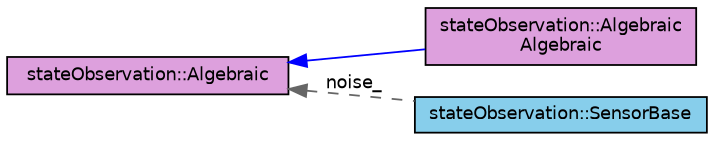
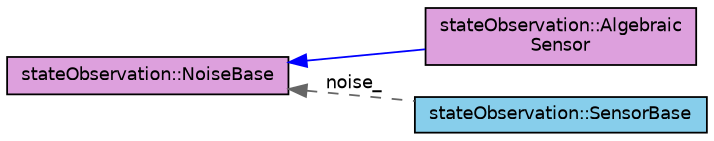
  digraph {
    rankdir=LR
    node [color=black fillcolor=plum fontname=Helvetica fontsize=10 shape=record style=filled]
    edge [dir=back fontname=Helvetica fontsize=10 labelfontname=Helvetica labelfontsize=10]
-   n1 [fontcolor=black height=0.2 label="stateObservation::Algebraic\lAlgebraic" width=0.4]
+   n1 [fontcolor=black height=0.2 label="stateObservation::Algebraic\lSensor" width=0.4]
    n2 [fillcolor=skyblue height=0.2 label="stateObservation::SensorBase" width=0.4]
-   n3 [height=0.2 label="stateObservation::Algebraic" width=0.4]
+   n3 [height=0.2 label="stateObservation::NoiseBase" width=0.4]
    n3 -> n1 [color=blue style=solid]
    n3 -> n2 [color=gray40 label=" noise_" style=dashed]
  }
